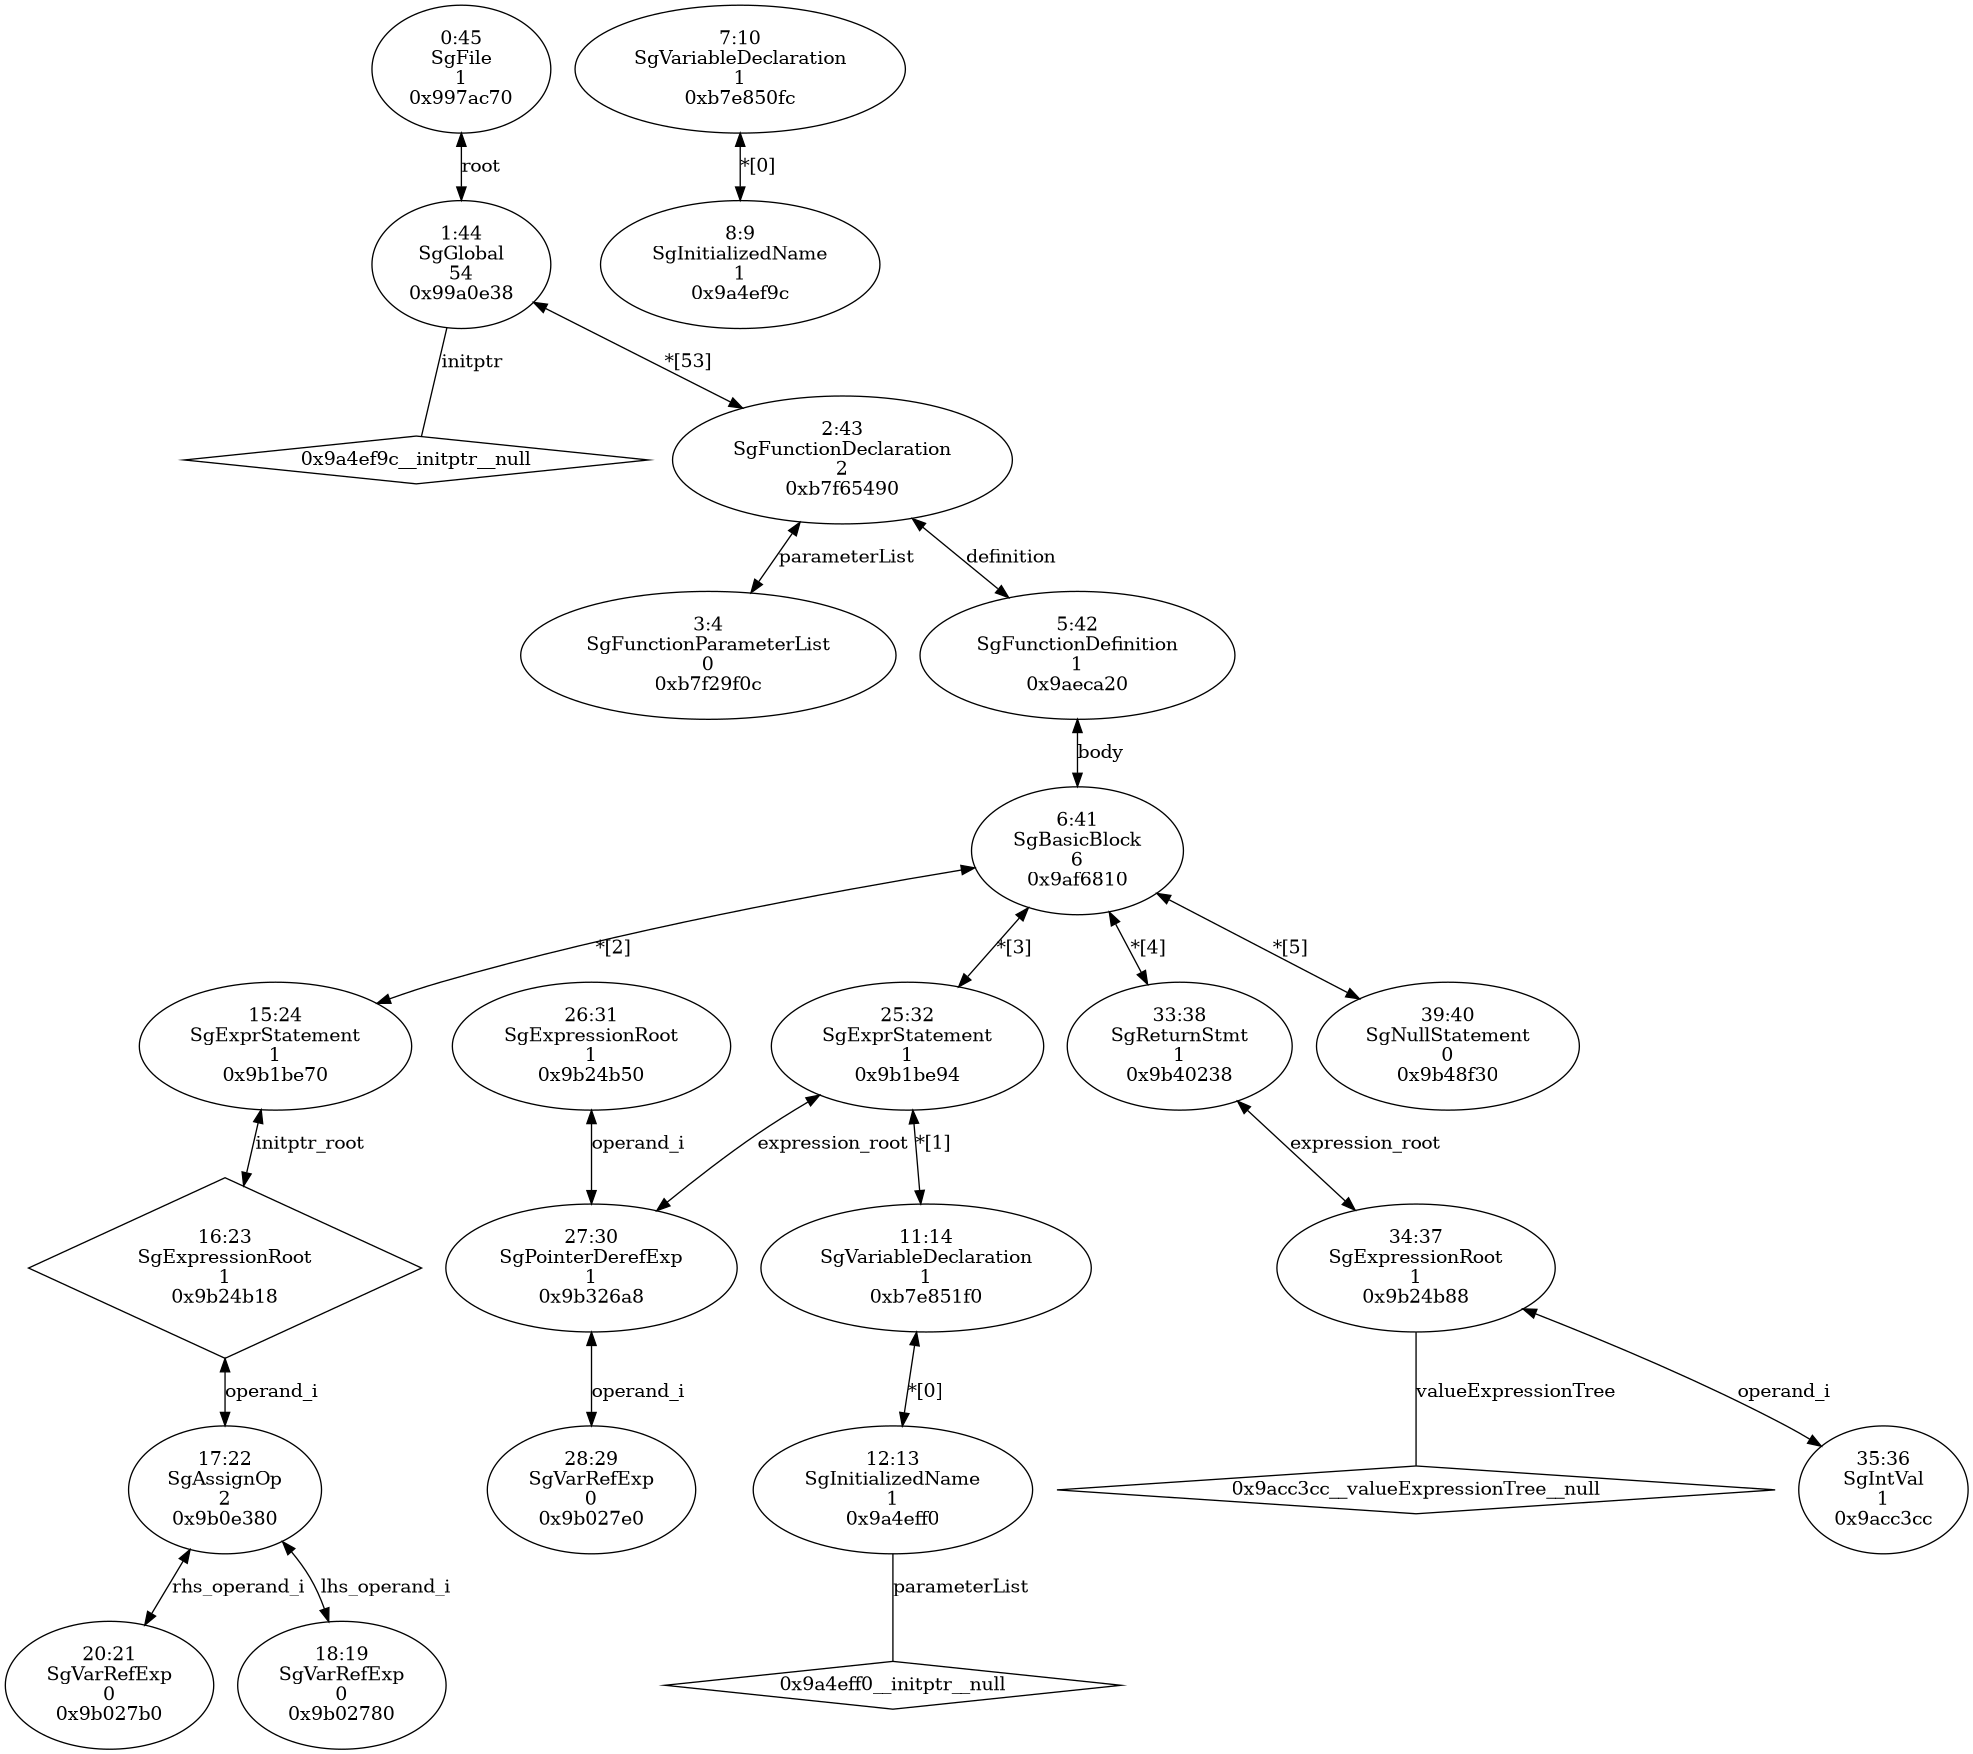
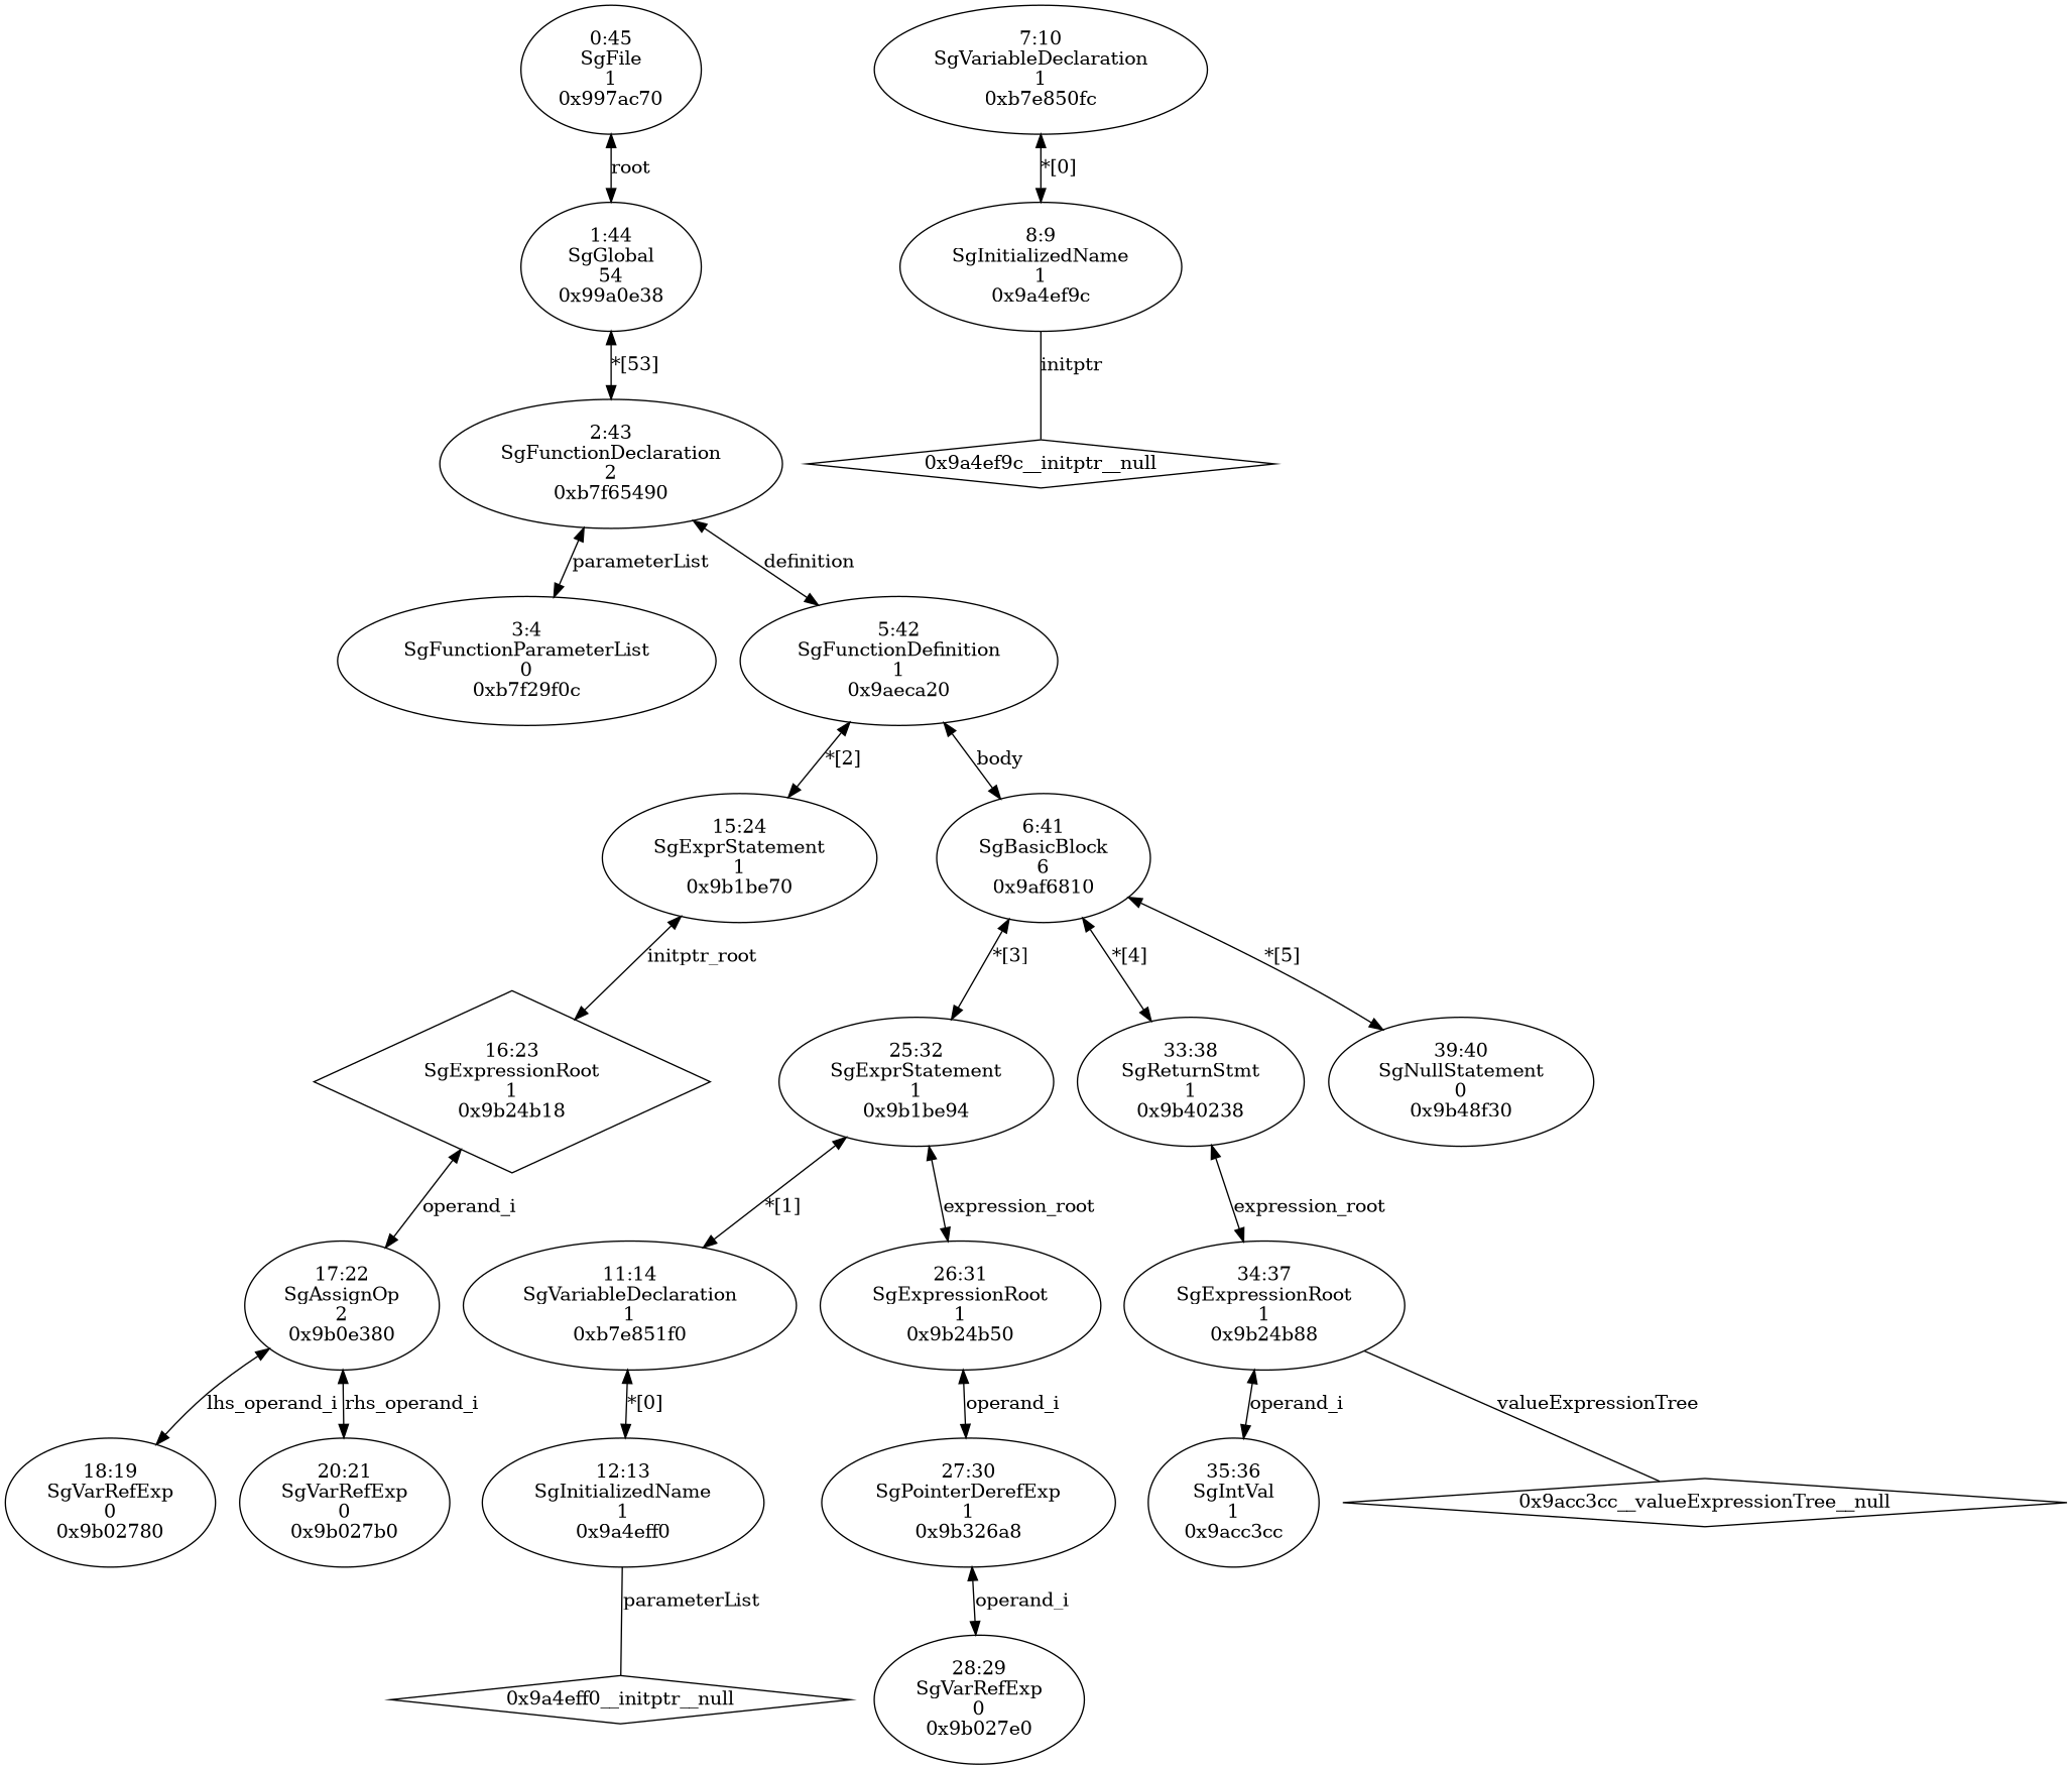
  digraph {
    edge [dir=both]
    n1 [label="3:4\nSgFunctionParameterList\n0\n0xb7f29f0c\n"]
    n2 [label="8:9\nSgInitializedName\n1\n0x9a4ef9c\n"]
    "0x9a4ef9c__initptr__null" [shape=diamond]
    n4 [label="7:10\nSgVariableDeclaration\n1\n0xb7e850fc\n"]
    n5 [label="12:13\nSgInitializedName\n1\n0x9a4eff0\n"]
    "0x9a4eff0__initptr__null" [shape=diamond]
    n7 [label="11:14\nSgVariableDeclaration\n1\n0xb7e851f0\n"]
    n8 [label="18:19\nSgVarRefExp\n0\n0x9b02780\n"]
    n9 [label="20:21\nSgVarRefExp\n0\n0x9b027b0\n"]
    n10 [label="17:22\nSgAssignOp\n2\n0x9b0e380\n"]
    n11 [label="16:23\nSgExpressionRoot\n1\n0x9b24b18\n" shape=diamond]
    n12 [label="15:24\nSgExprStatement\n1\n0x9b1be70\n"]
    n13 [label="28:29\nSgVarRefExp\n0\n0x9b027e0\n"]
    n14 [label="27:30\nSgPointerDerefExp\n1\n0x9b326a8\n"]
    n15 [label="26:31\nSgExpressionRoot\n1\n0x9b24b50\n"]
    n16 [label="25:32\nSgExprStatement\n1\n0x9b1be94\n"]
    n17 [label="35:36\nSgIntVal\n1\n0x9acc3cc\n"]
    "0x9acc3cc__valueExpressionTree__null" [shape=diamond]
    n19 [label="34:37\nSgExpressionRoot\n1\n0x9b24b88\n"]
    n20 [label="33:38\nSgReturnStmt\n1\n0x9b40238\n"]
    n21 [label="39:40\nSgNullStatement\n0\n0x9b48f30\n"]
    n22 [label="6:41\nSgBasicBlock\n6\n0x9af6810\n"]
    n23 [label="5:42\nSgFunctionDefinition\n1\n0x9aeca20\n"]
    n24 [label="2:43\nSgFunctionDeclaration\n2\n0xb7f65490\n"]
    n25 [label="1:44\nSgGlobal\n54\n0x99a0e38\n"]
    n26 [label="0:45\nSgFile\n1\n0x997ac70\n"]
-   n25 -> "0x9a4ef9c__initptr__null" [dir=none label=initptr]
+   n2 -> "0x9a4ef9c__initptr__null" [dir=none label=initptr]
    n4 -> n2 [label="*[0]"]
    n5 -> "0x9a4eff0__initptr__null" [dir=none label=parameterList]
    n7 -> n5 [label="*[0]"]
    n10 -> n8 [label=lhs_operand_i]
    n10 -> n9 [label=rhs_operand_i]
    n11 -> n10 [label=operand_i]
    n12 -> n11 [label=initptr_root]
    n14 -> n13 [label=operand_i]
    n15 -> n14 [label=operand_i]
    n16 -> n7 [label="*[1]"]
-   n16 -> n14 [label=expression_root]
+   n16 -> n15 [label=expression_root]
    n19 -> n17 [label=operand_i]
    n19 -> "0x9acc3cc__valueExpressionTree__null" [dir=none label=valueExpressionTree]
    n20 -> n19 [label=expression_root]
-   n22 -> n12 [label="*[2]"]
+   n23 -> n12 [label="*[2]"]
    n22 -> n16 [label="*[3]"]
    n22 -> n20 [label="*[4]"]
    n22 -> n21 [label="*[5]"]
    n23 -> n22 [label=body]
    n24 -> n1 [label=parameterList]
    n24 -> n23 [label=definition]
    n25 -> n24 [label="*[53]"]
    n26 -> n25 [label=root]
  }
